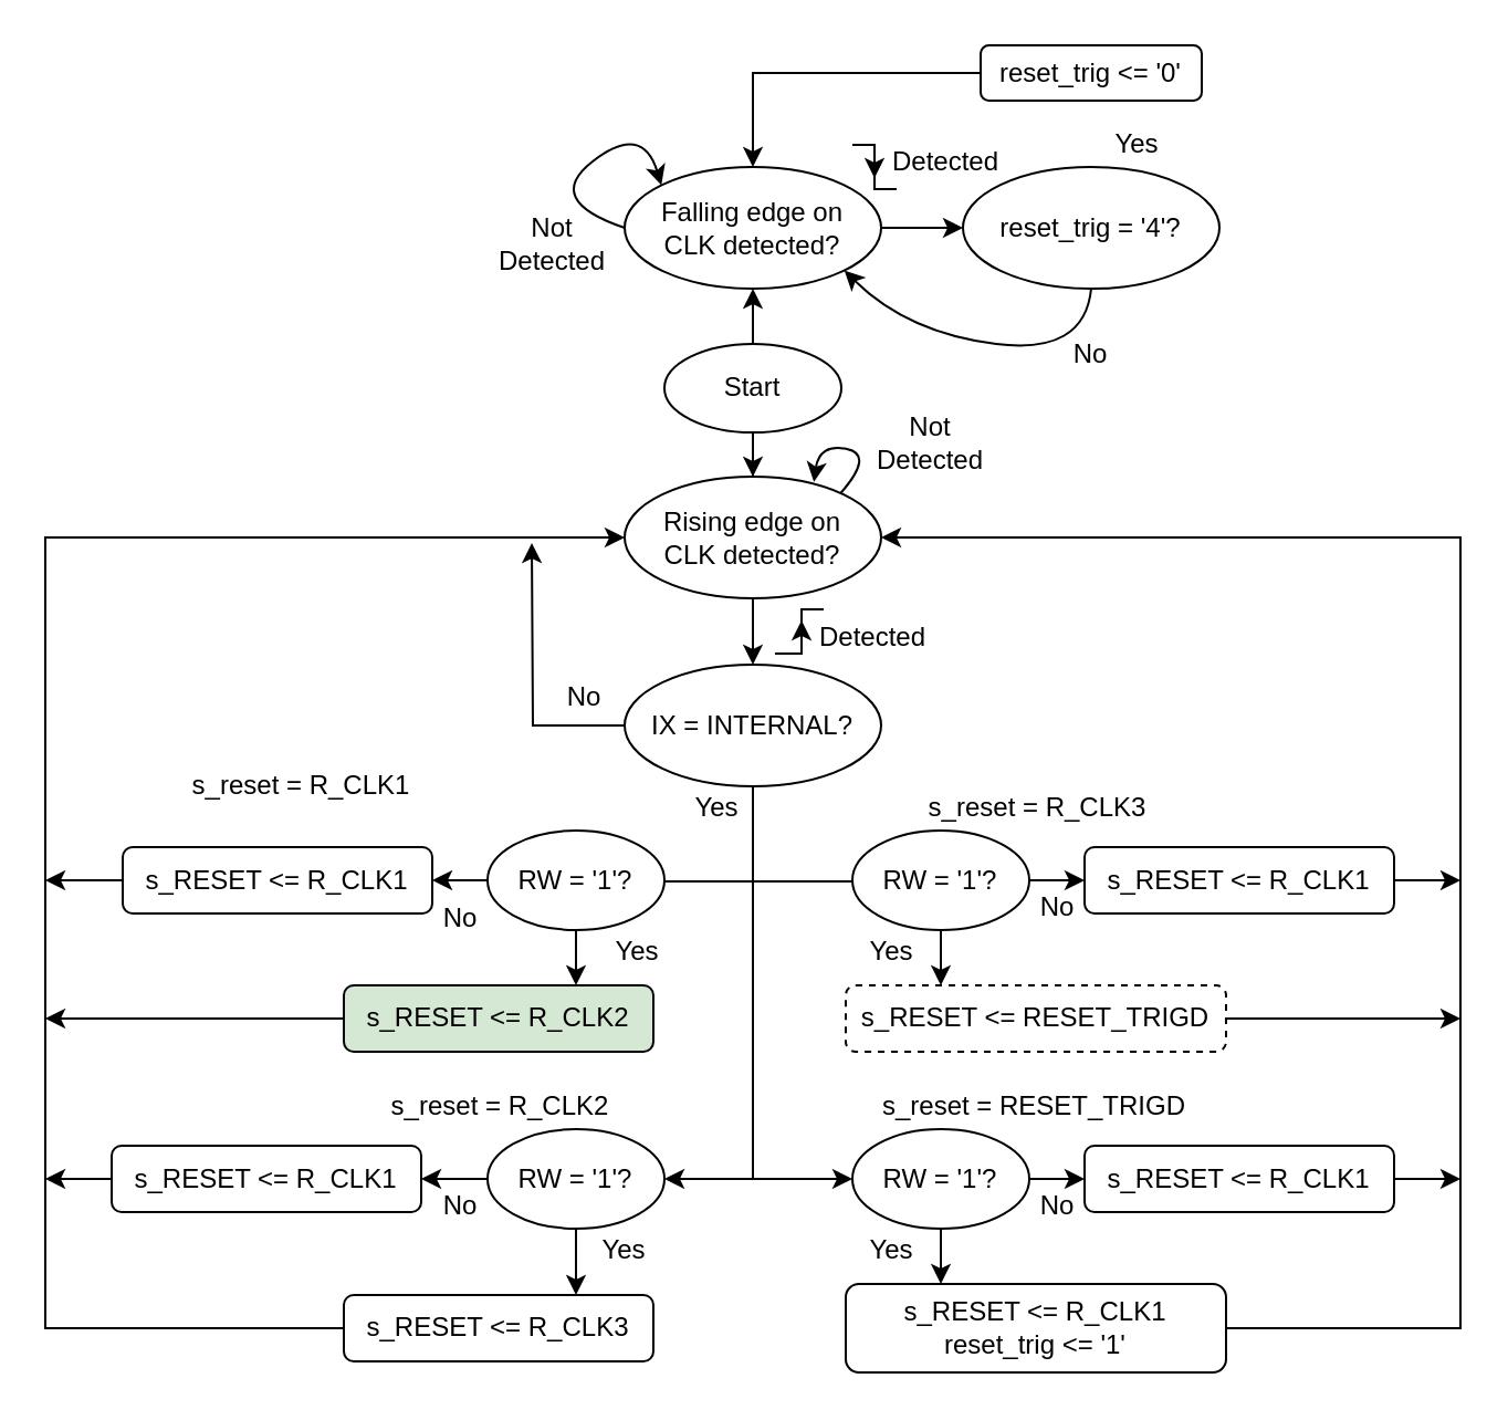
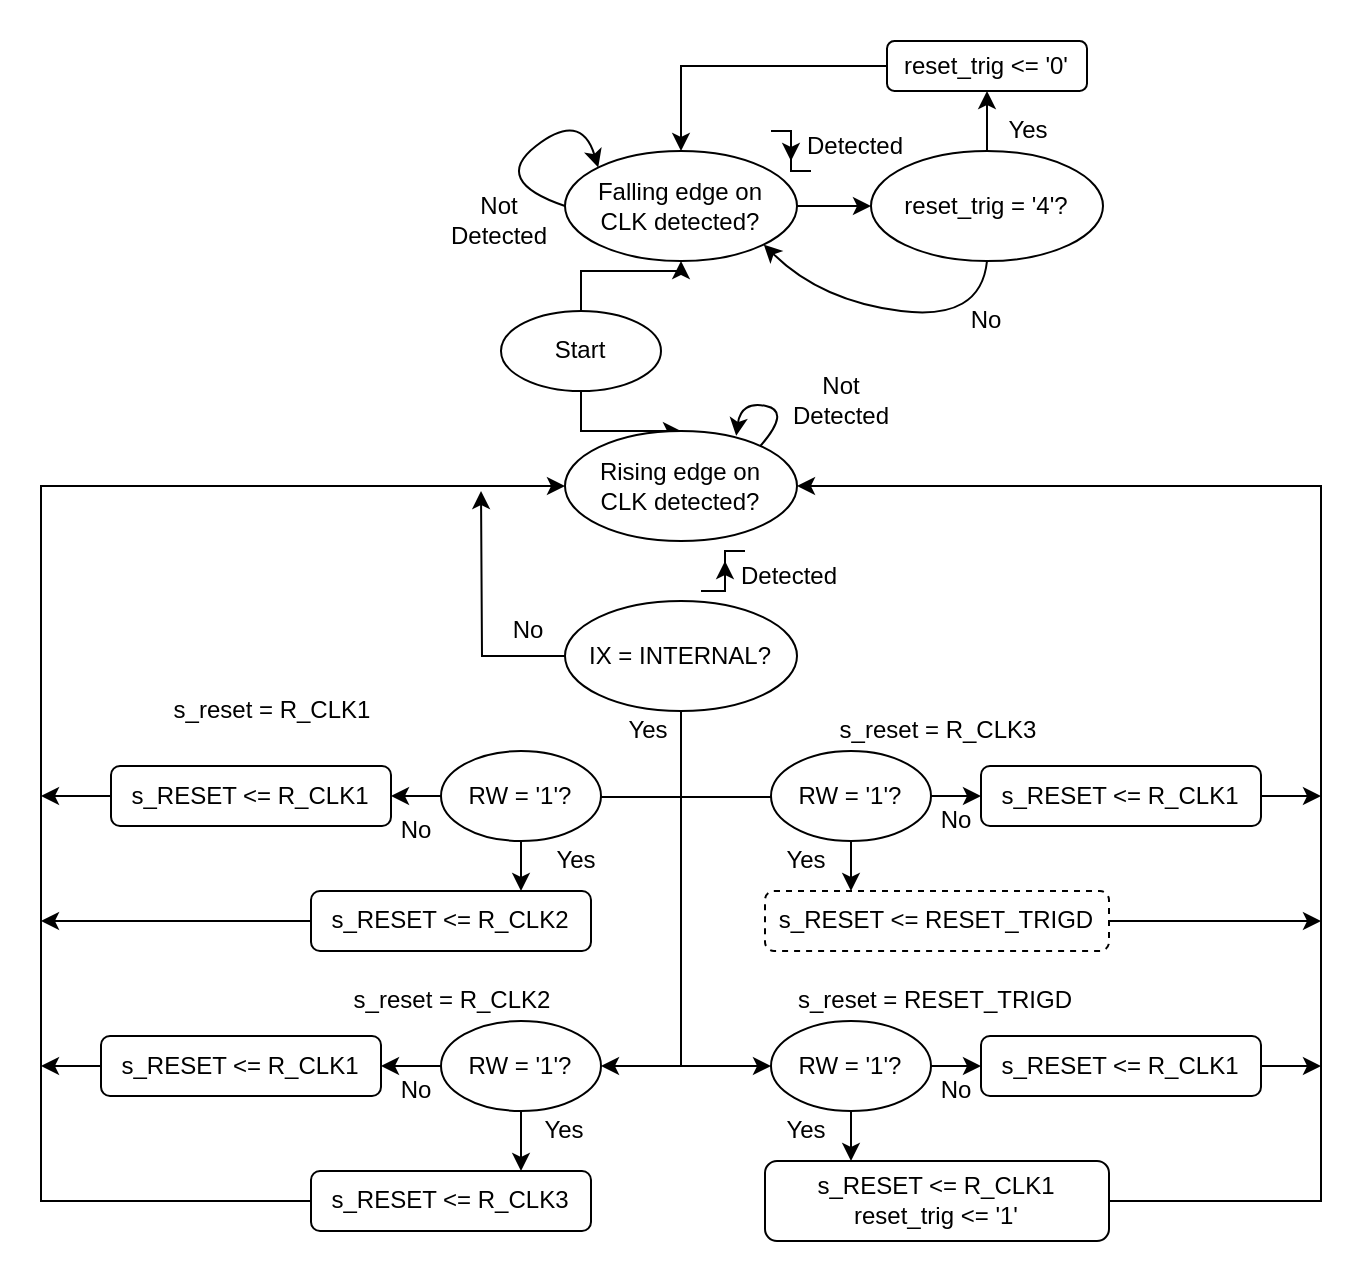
  <mxCell id="0" />
  <mxCell id="1" parent="0" />
  <mxCell id="2" style="edgeStyle=orthogonalEdgeStyle;rounded=0;orthogonalLoop=1;jettySize=auto;html=1;entryX=0.5;entryY=0;entryDx=0;entryDy=0;" edge="1" parent="1" source="4" target="6"><mxGeometry relative="1" as="geometry" /></mxCell>
  <mxCell id="3" style="edgeStyle=orthogonalEdgeStyle;rounded=0;orthogonalLoop=1;jettySize=auto;html=1;entryX=0.5;entryY=1;entryDx=0;entryDy=0;" edge="1" parent="1" source="4" target="61"><mxGeometry relative="1" as="geometry" /></mxCell>
- <mxCell id="4" value="Start" style="ellipse;whiteSpace=wrap;html=1;" vertex="1" parent="1"><mxGeometry x="300" y="155" width="80" height="40" as="geometry" /></mxCell>
- <mxCell id="5" style="edgeStyle=orthogonalEdgeStyle;rounded=0;orthogonalLoop=1;jettySize=auto;html=1;entryX=0.5;entryY=0;entryDx=0;entryDy=0;" edge="1" parent="1" source="6" target="11"><mxGeometry relative="1" as="geometry" /></mxCell>
+ <mxCell id="4" value="Start" style="ellipse;whiteSpace=wrap;html=1;" vertex="1" parent="1"><mxGeometry x="250" y="155" width="80" height="40" as="geometry" /></mxCell>
  <mxCell id="6" value="Rising edge on&lt;br&gt;CLK detected?" style="ellipse;whiteSpace=wrap;html=1;" vertex="1" parent="1"><mxGeometry x="282" y="215" width="116" height="55" as="geometry" /></mxCell>
  <mxCell id="7" style="edgeStyle=orthogonalEdgeStyle;rounded=0;orthogonalLoop=1;jettySize=auto;html=1;entryX=0;entryY=0.5;entryDx=0;entryDy=0;" edge="1" parent="1" source="11" target="28"><mxGeometry relative="1" as="geometry"><Array as="points"><mxPoint x="340" y="398" /><mxPoint x="409" y="398" /></Array></mxGeometry></mxCell>
  <mxCell id="8" style="edgeStyle=orthogonalEdgeStyle;rounded=0;orthogonalLoop=1;jettySize=auto;html=1;entryX=1;entryY=0.5;entryDx=0;entryDy=0;" edge="1" parent="1" source="11" target="17"><mxGeometry relative="1" as="geometry"><Array as="points"><mxPoint x="340" y="398" /><mxPoint x="285" y="398" /></Array></mxGeometry></mxCell>
  <mxCell id="9" style="edgeStyle=orthogonalEdgeStyle;rounded=0;orthogonalLoop=1;jettySize=auto;html=1;entryX=1;entryY=0.5;entryDx=0;entryDy=0;" edge="1" parent="1" source="11" target="42"><mxGeometry relative="1" as="geometry"><Array as="points"><mxPoint x="340" y="532" /></Array></mxGeometry></mxCell>
  <mxCell id="10" style="edgeStyle=orthogonalEdgeStyle;rounded=0;orthogonalLoop=1;jettySize=auto;html=1;" edge="1" parent="1" source="11"><mxGeometry relative="1" as="geometry"><mxPoint x="240" y="245" as="targetPoint" /></mxGeometry></mxCell>
  <mxCell id="11" value="IX = INTERNAL?" style="ellipse;whiteSpace=wrap;html=1;" vertex="1" parent="1"><mxGeometry x="282" y="300" width="116" height="55" as="geometry" /></mxCell>
  <mxCell id="12" value="" style="endArrow=none;html=1;rounded=0;" edge="1" parent="1"><mxGeometry width="50" height="50" relative="1" as="geometry"><mxPoint x="350" y="295" as="sourcePoint" /><mxPoint x="372" y="275" as="targetPoint" /><Array as="points"><mxPoint x="362" y="295" /><mxPoint x="362" y="275" /></Array></mxGeometry></mxCell>
  <mxCell id="13" value="" style="endArrow=classic;html=1;rounded=0;" edge="1" parent="1"><mxGeometry width="50" height="50" relative="1" as="geometry"><mxPoint x="362" y="290" as="sourcePoint" /><mxPoint x="362" y="280" as="targetPoint" /></mxGeometry></mxCell>
  <mxCell id="14" value="Detected" style="text;html=1;align=center;verticalAlign=middle;whiteSpace=wrap;rounded=0;" vertex="1" parent="1"><mxGeometry x="367" y="280" width="55" height="15" as="geometry" /></mxCell>
  <mxCell id="15" style="edgeStyle=orthogonalEdgeStyle;rounded=0;orthogonalLoop=1;jettySize=auto;html=1;entryX=0.75;entryY=0;entryDx=0;entryDy=0;" edge="1" parent="1" source="17" target="20"><mxGeometry relative="1" as="geometry" /></mxCell>
  <mxCell id="16" style="edgeStyle=orthogonalEdgeStyle;rounded=0;orthogonalLoop=1;jettySize=auto;html=1;" edge="1" parent="1" source="17" target="50"><mxGeometry relative="1" as="geometry" /></mxCell>
  <mxCell id="17" value="RW = '1'?" style="ellipse;whiteSpace=wrap;html=1;" vertex="1" parent="1"><mxGeometry x="220" y="375" width="80" height="45" as="geometry" /></mxCell>
  <mxCell id="18" value="s_reset = R_CLK2" style="text;html=1;align=center;verticalAlign=middle;whiteSpace=wrap;rounded=0;" vertex="1" parent="1"><mxGeometry x="175" y="485" width="102" height="30" as="geometry" /></mxCell>
  <mxCell id="19" style="edgeStyle=orthogonalEdgeStyle;rounded=0;orthogonalLoop=1;jettySize=auto;html=1;" edge="1" parent="1" source="20"><mxGeometry relative="1" as="geometry"><mxPoint x="20" y="460" as="targetPoint" /></mxGeometry></mxCell>
- <mxCell id="20" value="s_RESET &amp;lt;= R_CLK2" style="rounded=1;whiteSpace=wrap;html=1;fillColor=#d5e8d4;" vertex="1" parent="1"><mxGeometry x="155" y="445" width="140" height="30" as="geometry" /></mxCell>
+ <mxCell id="20" value="s_RESET &amp;lt;= R_CLK2" style="rounded=1;whiteSpace=wrap;html=1;" vertex="1" parent="1"><mxGeometry x="155" y="445" width="140" height="30" as="geometry" /></mxCell>
  <mxCell id="21" style="edgeStyle=orthogonalEdgeStyle;rounded=0;orthogonalLoop=1;jettySize=auto;html=1;entryX=0;entryY=0.5;entryDx=0;entryDy=0;" edge="1" parent="1" source="22" target="6"><mxGeometry relative="1" as="geometry"><Array as="points"><mxPoint x="20" y="600" /><mxPoint x="20" y="243" /></Array></mxGeometry></mxCell>
  <mxCell id="22" value="s_RESET &amp;lt;= R_CLK3" style="rounded=1;whiteSpace=wrap;html=1;" vertex="1" parent="1"><mxGeometry x="155" y="585" width="140" height="30" as="geometry" /></mxCell>
  <mxCell id="23" value="Yes" style="text;html=1;align=center;verticalAlign=middle;whiteSpace=wrap;rounded=0;" vertex="1" parent="1"><mxGeometry x="264" y="555" width="36" height="20" as="geometry" /></mxCell>
  <mxCell id="24" value="s_reset = R_CLK1" style="text;html=1;align=center;verticalAlign=middle;whiteSpace=wrap;rounded=0;" vertex="1" parent="1"><mxGeometry x="85" y="340" width="102" height="30" as="geometry" /></mxCell>
  <mxCell id="25" value="s_reset = R_CLK3" style="text;html=1;align=center;verticalAlign=middle;whiteSpace=wrap;rounded=0;" vertex="1" parent="1"><mxGeometry x="418" y="350" width="102" height="30" as="geometry" /></mxCell>
  <mxCell id="26" style="edgeStyle=orthogonalEdgeStyle;rounded=0;orthogonalLoop=1;jettySize=auto;html=1;entryX=0.25;entryY=0;entryDx=0;entryDy=0;" edge="1" parent="1" source="28" target="30"><mxGeometry relative="1" as="geometry" /></mxCell>
  <mxCell id="27" style="edgeStyle=orthogonalEdgeStyle;rounded=0;orthogonalLoop=1;jettySize=auto;html=1;" edge="1" parent="1" source="28" target="54"><mxGeometry relative="1" as="geometry" /></mxCell>
  <mxCell id="28" value="RW = '1'?" style="ellipse;whiteSpace=wrap;html=1;" vertex="1" parent="1"><mxGeometry x="385" y="375" width="80" height="45" as="geometry" /></mxCell>
  <mxCell id="29" style="edgeStyle=orthogonalEdgeStyle;rounded=0;orthogonalLoop=1;jettySize=auto;html=1;" edge="1" parent="1" source="30"><mxGeometry relative="1" as="geometry"><mxPoint x="660" y="460" as="targetPoint" /></mxGeometry></mxCell>
  <mxCell id="30" value="s_RESET &amp;lt;= RESET_TRIGD" style="rounded=1;whiteSpace=wrap;html=1;dashed=1;" vertex="1" parent="1"><mxGeometry x="382" y="445" width="172" height="30" as="geometry" /></mxCell>
  <mxCell id="31" value="Yes" style="text;html=1;align=center;verticalAlign=middle;whiteSpace=wrap;rounded=0;" vertex="1" parent="1"><mxGeometry x="385" y="420" width="36" height="20" as="geometry" /></mxCell>
  <mxCell id="32" value="s_reset = RESET_TRIGD" style="text;html=1;align=center;verticalAlign=middle;whiteSpace=wrap;rounded=0;" vertex="1" parent="1"><mxGeometry x="392.5" y="485" width="149" height="30" as="geometry" /></mxCell>
  <mxCell id="33" style="edgeStyle=orthogonalEdgeStyle;rounded=0;orthogonalLoop=1;jettySize=auto;html=1;entryX=0.25;entryY=0;entryDx=0;entryDy=0;" edge="1" parent="1" source="35" target="37"><mxGeometry relative="1" as="geometry" /></mxCell>
  <mxCell id="34" style="edgeStyle=orthogonalEdgeStyle;rounded=0;orthogonalLoop=1;jettySize=auto;html=1;" edge="1" parent="1" source="35" target="56"><mxGeometry relative="1" as="geometry" /></mxCell>
  <mxCell id="35" value="RW = '1'?" style="ellipse;whiteSpace=wrap;html=1;" vertex="1" parent="1"><mxGeometry x="385" y="510" width="80" height="45" as="geometry" /></mxCell>
  <mxCell id="36" style="edgeStyle=orthogonalEdgeStyle;rounded=0;orthogonalLoop=1;jettySize=auto;html=1;entryX=1;entryY=0.5;entryDx=0;entryDy=0;" edge="1" parent="1" source="37" target="6"><mxGeometry relative="1" as="geometry"><Array as="points"><mxPoint x="660" y="600" /><mxPoint x="660" y="243" /></Array></mxGeometry></mxCell>
  <mxCell id="37" value="s_RESET &amp;lt;= R_CLK1&lt;br&gt;reset_trig &amp;lt;= '1'" style="rounded=1;whiteSpace=wrap;html=1;" vertex="1" parent="1"><mxGeometry x="382" y="580" width="172" height="40" as="geometry" /></mxCell>
  <mxCell id="38" value="Yes" style="text;html=1;align=center;verticalAlign=middle;whiteSpace=wrap;rounded=0;" vertex="1" parent="1"><mxGeometry x="385" y="555" width="36" height="20" as="geometry" /></mxCell>
  <mxCell id="39" style="edgeStyle=orthogonalEdgeStyle;rounded=0;orthogonalLoop=1;jettySize=auto;html=1;entryX=0;entryY=0.5;entryDx=0;entryDy=0;" edge="1" parent="1" source="11" target="35"><mxGeometry relative="1" as="geometry"><Array as="points"><mxPoint x="340" y="533" /></Array></mxGeometry></mxCell>
  <mxCell id="40" style="edgeStyle=orthogonalEdgeStyle;rounded=0;orthogonalLoop=1;jettySize=auto;html=1;entryX=0.75;entryY=0;entryDx=0;entryDy=0;" edge="1" parent="1" source="42" target="22"><mxGeometry relative="1" as="geometry" /></mxCell>
  <mxCell id="41" style="edgeStyle=orthogonalEdgeStyle;rounded=0;orthogonalLoop=1;jettySize=auto;html=1;" edge="1" parent="1" source="42" target="52"><mxGeometry relative="1" as="geometry" /></mxCell>
  <mxCell id="42" value="RW = '1'?" style="ellipse;whiteSpace=wrap;html=1;" vertex="1" parent="1"><mxGeometry x="220" y="510" width="80" height="45" as="geometry" /></mxCell>
  <mxCell id="43" value="Not&lt;br&gt;Detected" style="text;html=1;align=center;verticalAlign=middle;whiteSpace=wrap;rounded=0;" vertex="1" parent="1"><mxGeometry x="392.5" y="185" width="55" height="30" as="geometry" /></mxCell>
  <mxCell id="44" value="" style="curved=1;endArrow=classic;html=1;rounded=0;exitX=0.842;exitY=0.136;exitDx=0;exitDy=0;exitPerimeter=0;entryX=0.738;entryY=0.044;entryDx=0;entryDy=0;entryPerimeter=0;" edge="1" parent="1" source="6" target="6"><mxGeometry width="50" height="50" relative="1" as="geometry"><mxPoint x="365" y="275" as="sourcePoint" /><mxPoint x="415" y="225" as="targetPoint" /><Array as="points"><mxPoint x="395" y="205" /><mxPoint x="370" y="200" /></Array></mxGeometry></mxCell>
  <mxCell id="45" value="No" style="text;html=1;align=center;verticalAlign=middle;whiteSpace=wrap;rounded=0;" vertex="1" parent="1"><mxGeometry x="190" y="405" width="36" height="20" as="geometry" /></mxCell>
  <mxCell id="46" value="No" style="text;html=1;align=center;verticalAlign=middle;whiteSpace=wrap;rounded=0;" vertex="1" parent="1"><mxGeometry x="190" y="535" width="36" height="20" as="geometry" /></mxCell>
  <mxCell id="47" value="No" style="text;html=1;align=center;verticalAlign=middle;whiteSpace=wrap;rounded=0;" vertex="1" parent="1"><mxGeometry x="460" y="535" width="36" height="20" as="geometry" /></mxCell>
  <mxCell id="48" value="No" style="text;html=1;align=center;verticalAlign=middle;whiteSpace=wrap;rounded=0;" vertex="1" parent="1"><mxGeometry x="460" y="400" width="36" height="20" as="geometry" /></mxCell>
  <mxCell id="49" style="edgeStyle=orthogonalEdgeStyle;rounded=0;orthogonalLoop=1;jettySize=auto;html=1;" edge="1" parent="1" source="50"><mxGeometry relative="1" as="geometry"><mxPoint x="20" y="397.5" as="targetPoint" /></mxGeometry></mxCell>
  <mxCell id="50" value="s_RESET &amp;lt;= R_CLK1" style="rounded=1;whiteSpace=wrap;html=1;" vertex="1" parent="1"><mxGeometry x="55" y="382.5" width="140" height="30" as="geometry" /></mxCell>
  <mxCell id="51" style="edgeStyle=orthogonalEdgeStyle;rounded=0;orthogonalLoop=1;jettySize=auto;html=1;" edge="1" parent="1" source="52"><mxGeometry relative="1" as="geometry"><mxPoint x="20" y="532.5" as="targetPoint" /></mxGeometry></mxCell>
  <mxCell id="52" value="s_RESET &amp;lt;= R_CLK1" style="rounded=1;whiteSpace=wrap;html=1;" vertex="1" parent="1"><mxGeometry x="50" y="517.5" width="140" height="30" as="geometry" /></mxCell>
  <mxCell id="53" style="edgeStyle=orthogonalEdgeStyle;rounded=0;orthogonalLoop=1;jettySize=auto;html=1;" edge="1" parent="1" source="54"><mxGeometry relative="1" as="geometry"><mxPoint x="660" y="397.5" as="targetPoint" /></mxGeometry></mxCell>
  <mxCell id="54" value="s_RESET &amp;lt;= R_CLK1" style="rounded=1;whiteSpace=wrap;html=1;" vertex="1" parent="1"><mxGeometry x="490" y="382.5" width="140" height="30" as="geometry" /></mxCell>
  <mxCell id="55" style="edgeStyle=orthogonalEdgeStyle;rounded=0;orthogonalLoop=1;jettySize=auto;html=1;" edge="1" parent="1" source="56"><mxGeometry relative="1" as="geometry"><mxPoint x="660" y="532.5" as="targetPoint" /></mxGeometry></mxCell>
  <mxCell id="56" value="s_RESET &amp;lt;= R_CLK1" style="rounded=1;whiteSpace=wrap;html=1;" vertex="1" parent="1"><mxGeometry x="490" y="517.5" width="140" height="30" as="geometry" /></mxCell>
  <mxCell id="57" value="Yes" style="text;html=1;align=center;verticalAlign=middle;whiteSpace=wrap;rounded=0;" vertex="1" parent="1"><mxGeometry x="270" y="420" width="36" height="20" as="geometry" /></mxCell>
  <mxCell id="58" value="Yes" style="text;html=1;align=center;verticalAlign=middle;whiteSpace=wrap;rounded=0;" vertex="1" parent="1"><mxGeometry x="306" y="355" width="36" height="20" as="geometry" /></mxCell>
  <mxCell id="59" value="No" style="text;html=1;align=center;verticalAlign=middle;whiteSpace=wrap;rounded=0;" vertex="1" parent="1"><mxGeometry x="246" y="305" width="36" height="20" as="geometry" /></mxCell>
  <mxCell id="60" style="edgeStyle=orthogonalEdgeStyle;rounded=0;orthogonalLoop=1;jettySize=auto;html=1;" edge="1" parent="1" source="61" target="66"><mxGeometry relative="1" as="geometry" /></mxCell>
  <mxCell id="61" value="Falling edge on&lt;br&gt;CLK detected?" style="ellipse;whiteSpace=wrap;html=1;" vertex="1" parent="1"><mxGeometry x="282" y="75" width="116" height="55" as="geometry" /></mxCell>
  <mxCell id="62" value="" style="endArrow=none;html=1;rounded=0;" edge="1" parent="1"><mxGeometry width="50" height="50" relative="1" as="geometry"><mxPoint x="385" y="65" as="sourcePoint" /><mxPoint x="405" y="85" as="targetPoint" /><Array as="points"><mxPoint x="395" y="65" /><mxPoint x="395" y="85" /></Array></mxGeometry></mxCell>
  <mxCell id="63" value="" style="endArrow=classic;html=1;rounded=0;" edge="1" parent="1"><mxGeometry width="50" height="50" relative="1" as="geometry"><mxPoint x="395" y="70" as="sourcePoint" /><mxPoint x="395" y="80" as="targetPoint" /></mxGeometry></mxCell>
  <mxCell id="64" value="Detected" style="text;html=1;align=center;verticalAlign=middle;whiteSpace=wrap;rounded=0;" vertex="1" parent="1"><mxGeometry x="400" y="65" width="55" height="15" as="geometry" /></mxCell>
+ <mxCell id="65" style="edgeStyle=orthogonalEdgeStyle;rounded=0;orthogonalLoop=1;jettySize=auto;html=1;entryX=0.5;entryY=1;entryDx=0;entryDy=0;" edge="1" parent="1" source="66" target="68"><mxGeometry relative="1" as="geometry" /></mxCell>
  <mxCell id="66" value="reset_trig = '4'?" style="ellipse;whiteSpace=wrap;html=1;" vertex="1" parent="1"><mxGeometry x="435" y="75" width="116" height="55" as="geometry" /></mxCell>
  <mxCell id="67" style="edgeStyle=orthogonalEdgeStyle;rounded=0;orthogonalLoop=1;jettySize=auto;html=1;entryX=0.5;entryY=0;entryDx=0;entryDy=0;" edge="1" parent="1" source="68" target="61"><mxGeometry relative="1" as="geometry" /></mxCell>
  <mxCell id="68" value="reset_trig &amp;lt;= '0'" style="rounded=1;whiteSpace=wrap;html=1;" vertex="1" parent="1"><mxGeometry x="443" y="20" width="100" height="25" as="geometry" /></mxCell>
  <mxCell id="69" value="" style="curved=1;endArrow=classic;html=1;rounded=0;exitX=0;exitY=0.5;exitDx=0;exitDy=0;entryX=0;entryY=0;entryDx=0;entryDy=0;" edge="1" parent="1" source="61" target="61"><mxGeometry width="50" height="50" relative="1" as="geometry"><mxPoint x="350" y="135" as="sourcePoint" /><mxPoint x="400" y="85" as="targetPoint" /><Array as="points"><mxPoint x="245" y="90" /><mxPoint x="290" y="55" /></Array></mxGeometry></mxCell>
  <mxCell id="70" value="Not&lt;br&gt;Detected" style="text;html=1;align=center;verticalAlign=middle;whiteSpace=wrap;rounded=0;" vertex="1" parent="1"><mxGeometry x="222" y="95" width="55" height="30" as="geometry" /></mxCell>
  <mxCell id="71" value="Yes" style="text;html=1;align=center;verticalAlign=middle;whiteSpace=wrap;rounded=0;" vertex="1" parent="1"><mxGeometry x="496" y="55" width="36" height="20" as="geometry" /></mxCell>
  <mxCell id="72" value="" style="curved=1;endArrow=classic;html=1;rounded=0;exitX=0.5;exitY=1;exitDx=0;exitDy=0;entryX=1;entryY=1;entryDx=0;entryDy=0;" edge="1" parent="1" source="66" target="61"><mxGeometry width="50" height="50" relative="1" as="geometry"><mxPoint x="355" y="195" as="sourcePoint" /><mxPoint x="405" y="145" as="targetPoint" /><Array as="points"><mxPoint x="490" y="160" /><mxPoint x="410" y="150" /></Array></mxGeometry></mxCell>
  <mxCell id="73" value="No" style="text;html=1;align=center;verticalAlign=middle;whiteSpace=wrap;rounded=0;" vertex="1" parent="1"><mxGeometry x="475" y="150" width="36" height="20" as="geometry" /></mxCell>
